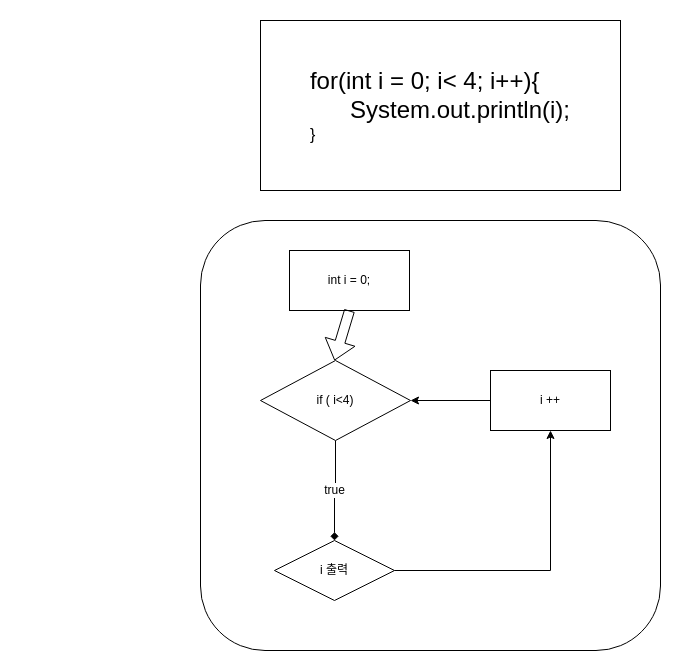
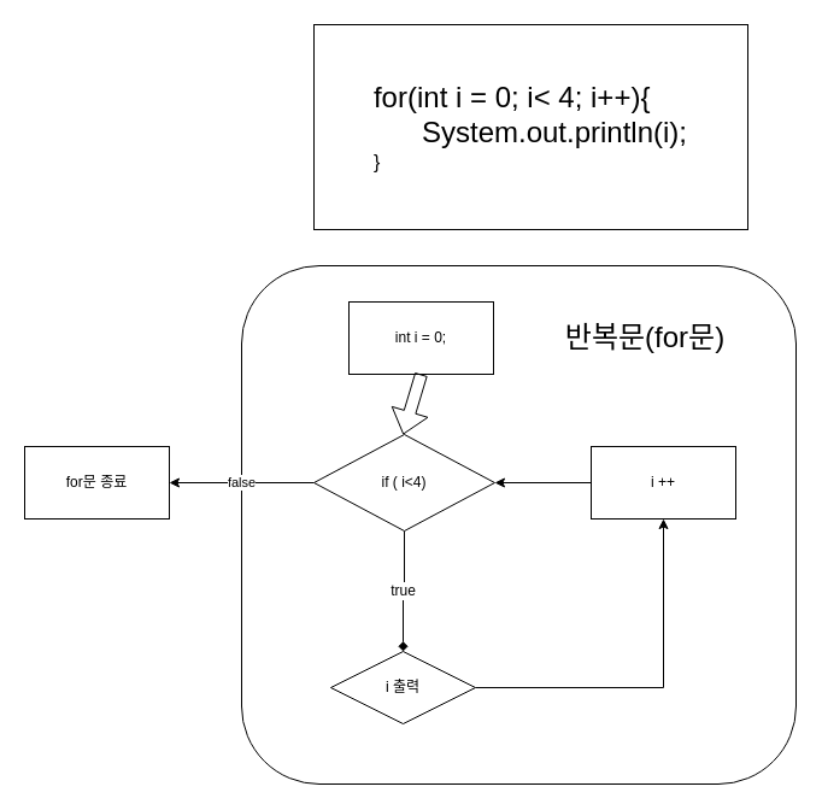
  <mxCell id="0" />
  <mxCell id="1" parent="0" />
  <mxCell id="2" value="" style="rounded=1;whiteSpace=wrap;html=1;" vertex="1" parent="1"><mxGeometry x="200" y="220" width="460" height="430" as="geometry" /></mxCell>
  <mxCell id="3" value="&lt;div style=&quot;text-align: left&quot;&gt;&lt;span&gt;&lt;font style=&quot;font-size: 24px&quot;&gt;for(int i = 0; i&amp;lt; 4; i++){&lt;/font&gt;&lt;/span&gt;&lt;/div&gt;&lt;div style=&quot;text-align: left&quot;&gt;&lt;font style=&quot;font-size: 24px&quot;&gt;&amp;nbsp; &amp;nbsp; &amp;nbsp; System.out.println(i);&lt;/font&gt;&lt;/div&gt;&lt;div style=&quot;text-align: left&quot;&gt;&lt;span&gt;&lt;font size=&quot;3&quot;&gt;}&lt;/font&gt;&lt;/span&gt;&lt;/div&gt;" style="rounded=0;whiteSpace=wrap;html=1;" vertex="1" parent="1"><mxGeometry x="260" y="20" width="360" height="170" as="geometry" /></mxCell>
  <mxCell id="4" value="int i = 0;" style="rounded=0;whiteSpace=wrap;html=1;" vertex="1" parent="1"><mxGeometry x="289" y="250" width="120" height="60" as="geometry" /></mxCell>
  <mxCell id="5" value="" style="shape=flexArrow;endArrow=classic;html=1;entryX=0.5;entryY=0;entryDx=0;entryDy=0;exitX=0.5;exitY=1;exitDx=0;exitDy=0;" edge="1" parent="1" source="4"><mxGeometry width="50" height="50" relative="1" as="geometry"><mxPoint x="280" y="420" as="sourcePoint" /><mxPoint x="334" y="360" as="targetPoint" /></mxGeometry></mxCell>
  <mxCell id="6" value="&lt;font style=&quot;font-size: 12px&quot;&gt;true&lt;/font&gt;" style="edgeStyle=orthogonalEdgeStyle;rounded=0;orthogonalLoop=1;jettySize=auto;html=1;endArrow=diamond;" edge="1" parent="1" source="8" target="10"><mxGeometry relative="1" as="geometry" /></mxCell>
+ <mxCell id="7" value="false" style="edgeStyle=orthogonalEdgeStyle;rounded=0;orthogonalLoop=1;jettySize=auto;html=1;" edge="1" parent="1" source="8" target="13"><mxGeometry relative="1" as="geometry" /></mxCell>
  <mxCell id="8" value="if ( i&amp;lt;4)" style="rhombus;whiteSpace=wrap;html=1;" vertex="1" parent="1"><mxGeometry x="260" y="360" width="150" height="80" as="geometry" /></mxCell>
  <mxCell id="9" value="" style="edgeStyle=orthogonalEdgeStyle;rounded=0;orthogonalLoop=1;jettySize=auto;html=1;" edge="1" parent="1" source="10" target="12"><mxGeometry relative="1" as="geometry" /></mxCell>
  <mxCell id="10" value="i 출력" style="rhombus;whiteSpace=wrap;html=1;" vertex="1" parent="1"><mxGeometry x="274" y="540" width="120" height="60" as="geometry" /></mxCell>
  <mxCell id="11" style="edgeStyle=orthogonalEdgeStyle;rounded=0;orthogonalLoop=1;jettySize=auto;html=1;exitX=0;exitY=0.5;exitDx=0;exitDy=0;" edge="1" parent="1" source="12" target="8"><mxGeometry relative="1" as="geometry" /></mxCell>
  <mxCell id="12" value="i ++" style="whiteSpace=wrap;html=1;" vertex="1" parent="1"><mxGeometry x="490" y="370" width="120" height="60" as="geometry" /></mxCell>
+ <mxCell id="13" value="for문 종료" style="whiteSpace=wrap;html=1;" vertex="1" parent="1"><mxGeometry x="20" y="370" width="120" height="60" as="geometry" /></mxCell>
+ <mxCell id="14" value="&lt;font style=&quot;font-size: 24px&quot;&gt;반복문(for문)&lt;/font&gt;" style="text;html=1;strokeColor=none;fillColor=none;align=center;verticalAlign=middle;whiteSpace=wrap;rounded=0;" vertex="1" parent="1"><mxGeometry x="450" y="250" width="170" height="60" as="geometry" /></mxCell>
